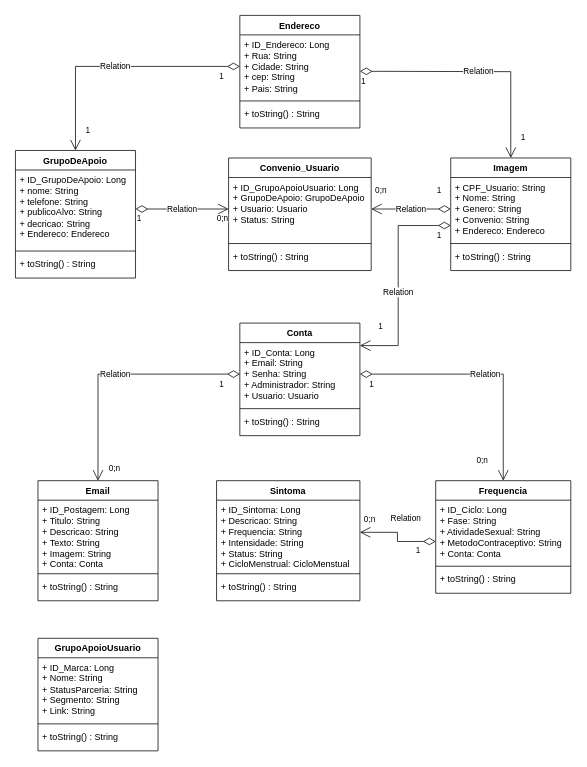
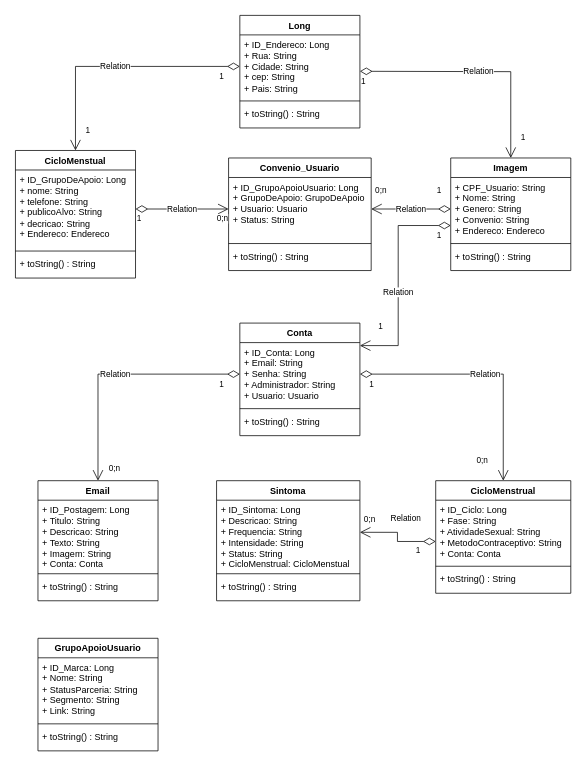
  <mxCell id="0" />
  <mxCell id="1" parent="0" />
- <mxCell id="2" value="Endereco" style="swimlane;fontStyle=1;align=center;verticalAlign=top;childLayout=stackLayout;horizontal=1;startSize=26;horizontalStack=0;resizeParent=1;resizeParentMax=0;resizeLast=0;collapsible=1;marginBottom=0;whiteSpace=wrap;html=1;" vertex="1" parent="1"><mxGeometry x="319" y="20" width="160" height="150" as="geometry" /></mxCell>
+ <mxCell id="2" value="Long" style="swimlane;fontStyle=1;align=center;verticalAlign=top;childLayout=stackLayout;horizontal=1;startSize=26;horizontalStack=0;resizeParent=1;resizeParentMax=0;resizeLast=0;collapsible=1;marginBottom=0;whiteSpace=wrap;html=1;" vertex="1" parent="1"><mxGeometry x="319" y="20" width="160" height="150" as="geometry" /></mxCell>
  <mxCell id="3" value="+ ID_Endereco: Long&lt;br&gt;+ Rua: String&lt;br&gt;+ Cidade: String&lt;br&gt;+ cep: String&lt;br&gt;+ Pais: String" style="text;strokeColor=none;fillColor=none;align=left;verticalAlign=top;spacingLeft=4;spacingRight=4;overflow=hidden;rotatable=0;points=[[0,0.5],[1,0.5]];portConstraint=eastwest;whiteSpace=wrap;html=1;" vertex="1" parent="2"><mxGeometry y="26" width="160" height="84" as="geometry" /></mxCell>
  <mxCell id="4" value="" style="line;strokeWidth=1;fillColor=none;align=left;verticalAlign=middle;spacingTop=-1;spacingLeft=3;spacingRight=3;rotatable=0;labelPosition=right;points=[];portConstraint=eastwest;strokeColor=inherit;" vertex="1" parent="2"><mxGeometry y="110" width="160" height="8" as="geometry" /></mxCell>
  <mxCell id="5" value="+ toString() : String" style="text;strokeColor=none;fillColor=none;align=left;verticalAlign=top;spacingLeft=4;spacingRight=4;overflow=hidden;rotatable=0;points=[[0,0.5],[1,0.5]];portConstraint=eastwest;whiteSpace=wrap;html=1;" vertex="1" parent="2"><mxGeometry y="118" width="160" height="32" as="geometry" /></mxCell>
- <mxCell id="6" value="GrupoDeApoio" style="swimlane;fontStyle=1;align=center;verticalAlign=top;childLayout=stackLayout;horizontal=1;startSize=26;horizontalStack=0;resizeParent=1;resizeParentMax=0;resizeLast=0;collapsible=1;marginBottom=0;whiteSpace=wrap;html=1;" vertex="1" parent="1"><mxGeometry x="20" y="200" width="160" height="170" as="geometry" /></mxCell>
+ <mxCell id="6" value="CicloMenstual" style="swimlane;fontStyle=1;align=center;verticalAlign=top;childLayout=stackLayout;horizontal=1;startSize=26;horizontalStack=0;resizeParent=1;resizeParentMax=0;resizeLast=0;collapsible=1;marginBottom=0;whiteSpace=wrap;html=1;" vertex="1" parent="1"><mxGeometry x="20" y="200" width="160" height="170" as="geometry" /></mxCell>
  <mxCell id="7" value="+ ID_GrupoDeApoio: Long&lt;br&gt;+ nome: String&lt;br&gt;+ telefone: String&lt;br&gt;+ publicoAlvo: String&lt;br&gt;+ decricao: String&lt;br&gt;+ Endereco: Endereco&amp;nbsp;" style="text;strokeColor=none;fillColor=none;align=left;verticalAlign=top;spacingLeft=4;spacingRight=4;overflow=hidden;rotatable=0;points=[[0,0.5],[1,0.5]];portConstraint=eastwest;whiteSpace=wrap;html=1;" vertex="1" parent="6"><mxGeometry y="26" width="160" height="104" as="geometry" /></mxCell>
  <mxCell id="8" value="" style="line;strokeWidth=1;fillColor=none;align=left;verticalAlign=middle;spacingTop=-1;spacingLeft=3;spacingRight=3;rotatable=0;labelPosition=right;points=[];portConstraint=eastwest;strokeColor=inherit;" vertex="1" parent="6"><mxGeometry y="130" width="160" height="8" as="geometry" /></mxCell>
  <mxCell id="9" value="+ toString() : String" style="text;strokeColor=none;fillColor=none;align=left;verticalAlign=top;spacingLeft=4;spacingRight=4;overflow=hidden;rotatable=0;points=[[0,0.5],[1,0.5]];portConstraint=eastwest;whiteSpace=wrap;html=1;" vertex="1" parent="6"><mxGeometry y="138" width="160" height="32" as="geometry" /></mxCell>
  <mxCell id="10" value="Convenio_Usuario" style="swimlane;fontStyle=1;align=center;verticalAlign=top;childLayout=stackLayout;horizontal=1;startSize=26;horizontalStack=0;resizeParent=1;resizeParentMax=0;resizeLast=0;collapsible=1;marginBottom=0;whiteSpace=wrap;html=1;" vertex="1" parent="1"><mxGeometry x="304" y="210" width="190" height="150" as="geometry" /></mxCell>
  <mxCell id="11" value="+ ID_GrupoApoioUsuario: Long&lt;br&gt;+ GrupoDeApoio: GrupoDeApoio&lt;br&gt;+ Usuario: Usuario&lt;br&gt;+ Status: String" style="text;strokeColor=none;fillColor=none;align=left;verticalAlign=top;spacingLeft=4;spacingRight=4;overflow=hidden;rotatable=0;points=[[0,0.5],[1,0.5]];portConstraint=eastwest;whiteSpace=wrap;html=1;" vertex="1" parent="10"><mxGeometry y="26" width="190" height="84" as="geometry" /></mxCell>
  <mxCell id="12" value="" style="line;strokeWidth=1;fillColor=none;align=left;verticalAlign=middle;spacingTop=-1;spacingLeft=3;spacingRight=3;rotatable=0;labelPosition=right;points=[];portConstraint=eastwest;strokeColor=inherit;" vertex="1" parent="10"><mxGeometry y="110" width="190" height="8" as="geometry" /></mxCell>
  <mxCell id="13" value="+ toString() : String" style="text;strokeColor=none;fillColor=none;align=left;verticalAlign=top;spacingLeft=4;spacingRight=4;overflow=hidden;rotatable=0;points=[[0,0.5],[1,0.5]];portConstraint=eastwest;whiteSpace=wrap;html=1;" vertex="1" parent="10"><mxGeometry y="118" width="190" height="32" as="geometry" /></mxCell>
  <mxCell id="14" value="Imagem" style="swimlane;fontStyle=1;align=center;verticalAlign=top;childLayout=stackLayout;horizontal=1;startSize=26;horizontalStack=0;resizeParent=1;resizeParentMax=0;resizeLast=0;collapsible=1;marginBottom=0;whiteSpace=wrap;html=1;" vertex="1" parent="1"><mxGeometry x="600" y="210" width="160" height="150" as="geometry" /></mxCell>
  <mxCell id="15" value="+ CPF_Usuario: String&lt;br&gt;+ Nome: String&lt;br&gt;+ Genero: String&lt;br&gt;+ Convenio: String&lt;br&gt;+ Endereco: Endereco" style="text;strokeColor=none;fillColor=none;align=left;verticalAlign=top;spacingLeft=4;spacingRight=4;overflow=hidden;rotatable=0;points=[[0,0.5],[1,0.5]];portConstraint=eastwest;whiteSpace=wrap;html=1;" vertex="1" parent="14"><mxGeometry y="26" width="160" height="84" as="geometry" /></mxCell>
  <mxCell id="16" value="" style="line;strokeWidth=1;fillColor=none;align=left;verticalAlign=middle;spacingTop=-1;spacingLeft=3;spacingRight=3;rotatable=0;labelPosition=right;points=[];portConstraint=eastwest;strokeColor=inherit;" vertex="1" parent="14"><mxGeometry y="110" width="160" height="8" as="geometry" /></mxCell>
  <mxCell id="17" value="+ toString() : String" style="text;strokeColor=none;fillColor=none;align=left;verticalAlign=top;spacingLeft=4;spacingRight=4;overflow=hidden;rotatable=0;points=[[0,0.5],[1,0.5]];portConstraint=eastwest;whiteSpace=wrap;html=1;" vertex="1" parent="14"><mxGeometry y="118" width="160" height="32" as="geometry" /></mxCell>
  <mxCell id="18" value="Conta" style="swimlane;fontStyle=1;align=center;verticalAlign=top;childLayout=stackLayout;horizontal=1;startSize=26;horizontalStack=0;resizeParent=1;resizeParentMax=0;resizeLast=0;collapsible=1;marginBottom=0;whiteSpace=wrap;html=1;" vertex="1" parent="1"><mxGeometry x="319" y="430" width="160" height="150" as="geometry" /></mxCell>
  <mxCell id="19" value="+ ID_Conta: Long&lt;br&gt;+ Email: String&lt;br&gt;+ Senha: String&lt;br&gt;+ Administrador: String&lt;br&gt;+ Usuario: Usuario" style="text;strokeColor=none;fillColor=none;align=left;verticalAlign=top;spacingLeft=4;spacingRight=4;overflow=hidden;rotatable=0;points=[[0,0.5],[1,0.5]];portConstraint=eastwest;whiteSpace=wrap;html=1;" vertex="1" parent="18"><mxGeometry y="26" width="160" height="84" as="geometry" /></mxCell>
  <mxCell id="20" value="" style="line;strokeWidth=1;fillColor=none;align=left;verticalAlign=middle;spacingTop=-1;spacingLeft=3;spacingRight=3;rotatable=0;labelPosition=right;points=[];portConstraint=eastwest;strokeColor=inherit;" vertex="1" parent="18"><mxGeometry y="110" width="160" height="8" as="geometry" /></mxCell>
  <mxCell id="21" value="+ toString() : String" style="text;strokeColor=none;fillColor=none;align=left;verticalAlign=top;spacingLeft=4;spacingRight=4;overflow=hidden;rotatable=0;points=[[0,0.5],[1,0.5]];portConstraint=eastwest;whiteSpace=wrap;html=1;" vertex="1" parent="18"><mxGeometry y="118" width="160" height="32" as="geometry" /></mxCell>
  <mxCell id="22" value="GrupoApoioUsuario" style="swimlane;fontStyle=1;align=center;verticalAlign=top;childLayout=stackLayout;horizontal=1;startSize=26;horizontalStack=0;resizeParent=1;resizeParentMax=0;resizeLast=0;collapsible=1;marginBottom=0;whiteSpace=wrap;html=1;" vertex="1" parent="1"><mxGeometry x="50" y="850" width="160" height="150" as="geometry" /></mxCell>
  <mxCell id="23" value="+ ID_Marca: Long&lt;br&gt;+ Nome: String&lt;br&gt;+ StatusParceria: String&lt;br&gt;+ Segmento: String&lt;br&gt;+ Link: String" style="text;strokeColor=none;fillColor=none;align=left;verticalAlign=top;spacingLeft=4;spacingRight=4;overflow=hidden;rotatable=0;points=[[0,0.5],[1,0.5]];portConstraint=eastwest;whiteSpace=wrap;html=1;" vertex="1" parent="22"><mxGeometry y="26" width="160" height="84" as="geometry" /></mxCell>
  <mxCell id="24" value="" style="line;strokeWidth=1;fillColor=none;align=left;verticalAlign=middle;spacingTop=-1;spacingLeft=3;spacingRight=3;rotatable=0;labelPosition=right;points=[];portConstraint=eastwest;strokeColor=inherit;" vertex="1" parent="22"><mxGeometry y="110" width="160" height="8" as="geometry" /></mxCell>
  <mxCell id="25" value="+ toString() : String" style="text;strokeColor=none;fillColor=none;align=left;verticalAlign=top;spacingLeft=4;spacingRight=4;overflow=hidden;rotatable=0;points=[[0,0.5],[1,0.5]];portConstraint=eastwest;whiteSpace=wrap;html=1;" vertex="1" parent="22"><mxGeometry y="118" width="160" height="32" as="geometry" /></mxCell>
  <mxCell id="26" value="Email" style="swimlane;fontStyle=1;align=center;verticalAlign=top;childLayout=stackLayout;horizontal=1;startSize=26;horizontalStack=0;resizeParent=1;resizeParentMax=0;resizeLast=0;collapsible=1;marginBottom=0;whiteSpace=wrap;html=1;" vertex="1" parent="1"><mxGeometry x="50" y="640" width="160" height="160" as="geometry" /></mxCell>
  <mxCell id="27" value="+ ID_Postagem: Long&lt;br&gt;+ Titulo: String&lt;br&gt;+ Descricao: String&lt;br&gt;+ Texto: String&lt;br&gt;+ Imagem: String&lt;br&gt;+ Conta: Conta" style="text;strokeColor=none;fillColor=none;align=left;verticalAlign=top;spacingLeft=4;spacingRight=4;overflow=hidden;rotatable=0;points=[[0,0.5],[1,0.5]];portConstraint=eastwest;whiteSpace=wrap;html=1;" vertex="1" parent="26"><mxGeometry y="26" width="160" height="94" as="geometry" /></mxCell>
  <mxCell id="28" value="" style="line;strokeWidth=1;fillColor=none;align=left;verticalAlign=middle;spacingTop=-1;spacingLeft=3;spacingRight=3;rotatable=0;labelPosition=right;points=[];portConstraint=eastwest;strokeColor=inherit;" vertex="1" parent="26"><mxGeometry y="120" width="160" height="8" as="geometry" /></mxCell>
  <mxCell id="29" value="+ toString() : String" style="text;strokeColor=none;fillColor=none;align=left;verticalAlign=top;spacingLeft=4;spacingRight=4;overflow=hidden;rotatable=0;points=[[0,0.5],[1,0.5]];portConstraint=eastwest;whiteSpace=wrap;html=1;" vertex="1" parent="26"><mxGeometry y="128" width="160" height="32" as="geometry" /></mxCell>
- <mxCell id="30" value="Frequencia" style="swimlane;fontStyle=1;align=center;verticalAlign=top;childLayout=stackLayout;horizontal=1;startSize=26;horizontalStack=0;resizeParent=1;resizeParentMax=0;resizeLast=0;collapsible=1;marginBottom=0;whiteSpace=wrap;html=1;" vertex="1" parent="1"><mxGeometry x="580" y="640" width="180" height="150" as="geometry" /></mxCell>
+ <mxCell id="30" value="CicloMenstrual" style="swimlane;fontStyle=1;align=center;verticalAlign=top;childLayout=stackLayout;horizontal=1;startSize=26;horizontalStack=0;resizeParent=1;resizeParentMax=0;resizeLast=0;collapsible=1;marginBottom=0;whiteSpace=wrap;html=1;" vertex="1" parent="1"><mxGeometry x="580" y="640" width="180" height="150" as="geometry" /></mxCell>
  <mxCell id="31" value="+ ID_Ciclo: Long&lt;br&gt;+ Fase: String&lt;br&gt;+ AtividadeSexual: String&lt;br&gt;+ MetodoContraceptivo: String&lt;br&gt;+ Conta: Conta" style="text;strokeColor=none;fillColor=none;align=left;verticalAlign=top;spacingLeft=4;spacingRight=4;overflow=hidden;rotatable=0;points=[[0,0.5],[1,0.5]];portConstraint=eastwest;whiteSpace=wrap;html=1;" vertex="1" parent="30"><mxGeometry y="26" width="180" height="84" as="geometry" /></mxCell>
  <mxCell id="32" value="" style="line;strokeWidth=1;fillColor=none;align=left;verticalAlign=middle;spacingTop=-1;spacingLeft=3;spacingRight=3;rotatable=0;labelPosition=right;points=[];portConstraint=eastwest;strokeColor=inherit;" vertex="1" parent="30"><mxGeometry y="110" width="180" height="8" as="geometry" /></mxCell>
  <mxCell id="33" value="+ toString() : String" style="text;strokeColor=none;fillColor=none;align=left;verticalAlign=top;spacingLeft=4;spacingRight=4;overflow=hidden;rotatable=0;points=[[0,0.5],[1,0.5]];portConstraint=eastwest;whiteSpace=wrap;html=1;" vertex="1" parent="30"><mxGeometry y="118" width="180" height="32" as="geometry" /></mxCell>
  <mxCell id="34" value="Sintoma&lt;br&gt;" style="swimlane;fontStyle=1;align=center;verticalAlign=top;childLayout=stackLayout;horizontal=1;startSize=26;horizontalStack=0;resizeParent=1;resizeParentMax=0;resizeLast=0;collapsible=1;marginBottom=0;whiteSpace=wrap;html=1;" vertex="1" parent="1"><mxGeometry x="288" y="640" width="191" height="160" as="geometry" /></mxCell>
  <mxCell id="35" value="+ ID_Sintoma: Long&lt;br&gt;+ Descricao: String&lt;br&gt;+ Frequencia: String&lt;br&gt;+ Intensidade: String&lt;br&gt;+ Status: String&lt;br&gt;+ CicloMenstrual: CicloMenstual" style="text;strokeColor=none;fillColor=none;align=left;verticalAlign=top;spacingLeft=4;spacingRight=4;overflow=hidden;rotatable=0;points=[[0,0.5],[1,0.5]];portConstraint=eastwest;whiteSpace=wrap;html=1;" vertex="1" parent="34"><mxGeometry y="26" width="191" height="94" as="geometry" /></mxCell>
  <mxCell id="36" value="" style="line;strokeWidth=1;fillColor=none;align=left;verticalAlign=middle;spacingTop=-1;spacingLeft=3;spacingRight=3;rotatable=0;labelPosition=right;points=[];portConstraint=eastwest;strokeColor=inherit;" vertex="1" parent="34"><mxGeometry y="120" width="191" height="8" as="geometry" /></mxCell>
  <mxCell id="37" value="+ toString() : String" style="text;strokeColor=none;fillColor=none;align=left;verticalAlign=top;spacingLeft=4;spacingRight=4;overflow=hidden;rotatable=0;points=[[0,0.5],[1,0.5]];portConstraint=eastwest;whiteSpace=wrap;html=1;" vertex="1" parent="34"><mxGeometry y="128" width="191" height="32" as="geometry" /></mxCell>
  <mxCell id="38" value="Relation" style="endArrow=open;html=1;endSize=12;startArrow=diamondThin;startSize=14;startFill=0;edgeStyle=orthogonalEdgeStyle;rounded=0;" edge="1" parent="1" source="7" target="11"><mxGeometry relative="1" as="geometry"><mxPoint x="190" y="280" as="sourcePoint" /><mxPoint x="350" y="280" as="targetPoint" /></mxGeometry></mxCell>
  <mxCell id="39" value="1" style="edgeLabel;resizable=0;html=1;align=left;verticalAlign=top;" connectable="0" vertex="1" parent="38"><mxGeometry x="-1" relative="1" as="geometry" /></mxCell>
  <mxCell id="40" value="0;n" style="edgeLabel;resizable=0;html=1;align=right;verticalAlign=top;" connectable="0" vertex="1" parent="38"><mxGeometry x="1" relative="1" as="geometry" /></mxCell>
  <mxCell id="41" value="Relation" style="endArrow=open;html=1;endSize=12;startArrow=diamondThin;startSize=14;startFill=0;edgeStyle=orthogonalEdgeStyle;rounded=0;" edge="1" parent="1" source="15" target="11"><mxGeometry relative="1" as="geometry"><mxPoint x="540" y="120" as="sourcePoint" /><mxPoint x="679" y="120" as="targetPoint" /></mxGeometry></mxCell>
  <mxCell id="42" value="1" style="edgeLabel;resizable=0;html=1;align=left;verticalAlign=top;" connectable="0" vertex="1" parent="41"><mxGeometry x="-1" relative="1" as="geometry"><mxPoint x="-20" y="-38" as="offset" /></mxGeometry></mxCell>
  <mxCell id="43" value="0;n" style="edgeLabel;resizable=0;html=1;align=right;verticalAlign=top;" connectable="0" vertex="1" parent="41"><mxGeometry x="1" relative="1" as="geometry"><mxPoint x="21" y="-38" as="offset" /></mxGeometry></mxCell>
  <mxCell id="44" value="Relation" style="endArrow=open;html=1;endSize=12;startArrow=diamondThin;startSize=14;startFill=0;edgeStyle=orthogonalEdgeStyle;rounded=0;entryX=0.5;entryY=0;entryDx=0;entryDy=0;" edge="1" parent="1" target="14"><mxGeometry relative="1" as="geometry"><mxPoint x="479" y="94.5" as="sourcePoint" /><mxPoint x="639" y="94.5" as="targetPoint" /></mxGeometry></mxCell>
  <mxCell id="45" value="1" style="edgeLabel;resizable=0;html=1;align=left;verticalAlign=top;" connectable="0" vertex="1" parent="44"><mxGeometry x="-1" relative="1" as="geometry" /></mxCell>
  <mxCell id="46" value="1" style="edgeLabel;resizable=0;html=1;align=right;verticalAlign=top;" connectable="0" vertex="1" parent="44"><mxGeometry x="1" relative="1" as="geometry"><mxPoint x="20" y="-40" as="offset" /></mxGeometry></mxCell>
  <mxCell id="47" value="Relation" style="endArrow=open;html=1;endSize=12;startArrow=diamondThin;startSize=14;startFill=0;edgeStyle=orthogonalEdgeStyle;rounded=0;entryX=0.5;entryY=0;entryDx=0;entryDy=0;" edge="1" parent="1" source="3" target="6"><mxGeometry relative="1" as="geometry"><mxPoint x="120" y="90" as="sourcePoint" /><mxPoint x="280" y="90" as="targetPoint" /></mxGeometry></mxCell>
  <mxCell id="48" value="1" style="edgeLabel;resizable=0;html=1;align=left;verticalAlign=top;" connectable="0" vertex="1" parent="47"><mxGeometry x="-1" relative="1" as="geometry"><mxPoint x="-29" as="offset" /></mxGeometry></mxCell>
  <mxCell id="49" value="1" style="edgeLabel;resizable=0;html=1;align=right;verticalAlign=top;" connectable="0" vertex="1" parent="47"><mxGeometry x="1" relative="1" as="geometry"><mxPoint x="20" y="-40" as="offset" /></mxGeometry></mxCell>
  <mxCell id="50" value="Relation" style="endArrow=open;html=1;endSize=12;startArrow=diamondThin;startSize=14;startFill=0;edgeStyle=orthogonalEdgeStyle;rounded=0;" edge="1" parent="1" source="15" target="19"><mxGeometry x="0.132" relative="1" as="geometry"><mxPoint x="550" y="300" as="sourcePoint" /><mxPoint x="490" y="530.059" as="targetPoint" /><Array as="points"><mxPoint x="530" y="300" /><mxPoint x="530" y="460" /></Array><mxPoint as="offset" /></mxGeometry></mxCell>
  <mxCell id="51" value="1" style="edgeLabel;resizable=0;html=1;align=left;verticalAlign=top;" connectable="0" vertex="1" parent="50"><mxGeometry x="-1" relative="1" as="geometry"><mxPoint x="-20" as="offset" /></mxGeometry></mxCell>
  <mxCell id="52" value="1" style="edgeLabel;resizable=0;html=1;align=right;verticalAlign=top;" connectable="0" vertex="1" parent="50"><mxGeometry x="1" relative="1" as="geometry"><mxPoint x="31" y="-38" as="offset" /></mxGeometry></mxCell>
  <mxCell id="53" value="Relation" style="endArrow=open;html=1;endSize=12;startArrow=diamondThin;startSize=14;startFill=0;edgeStyle=orthogonalEdgeStyle;rounded=0;exitX=0;exitY=0.5;exitDx=0;exitDy=0;entryX=0.5;entryY=0;entryDx=0;entryDy=0;" edge="1" parent="1" source="19" target="26"><mxGeometry relative="1" as="geometry"><mxPoint x="20" y="500" as="sourcePoint" /><mxPoint x="180" y="500" as="targetPoint" /></mxGeometry></mxCell>
  <mxCell id="54" value="1" style="edgeLabel;resizable=0;html=1;align=left;verticalAlign=top;" connectable="0" vertex="1" parent="53"><mxGeometry x="-1" relative="1" as="geometry"><mxPoint x="-29" as="offset" /></mxGeometry></mxCell>
  <mxCell id="55" value="0;n" style="edgeLabel;resizable=0;html=1;align=right;verticalAlign=top;" connectable="0" vertex="1" parent="53"><mxGeometry x="1" relative="1" as="geometry"><mxPoint x="30" y="-30" as="offset" /></mxGeometry></mxCell>
  <mxCell id="56" value="Relation" style="endArrow=open;html=1;endSize=12;startArrow=diamondThin;startSize=14;startFill=0;edgeStyle=orthogonalEdgeStyle;rounded=0;exitX=1;exitY=0.5;exitDx=0;exitDy=0;" edge="1" parent="1" source="19" target="30"><mxGeometry relative="1" as="geometry"><mxPoint x="520" y="504.41" as="sourcePoint" /><mxPoint x="680" y="504.41" as="targetPoint" /></mxGeometry></mxCell>
  <mxCell id="57" value="1" style="edgeLabel;resizable=0;html=1;align=left;verticalAlign=top;" connectable="0" vertex="1" parent="56"><mxGeometry x="-1" relative="1" as="geometry"><mxPoint x="11" as="offset" /></mxGeometry></mxCell>
  <mxCell id="58" value="0;n" style="edgeLabel;resizable=0;html=1;align=right;verticalAlign=top;" connectable="0" vertex="1" parent="56"><mxGeometry x="1" relative="1" as="geometry"><mxPoint x="-20" y="-40" as="offset" /></mxGeometry></mxCell>
  <mxCell id="59" value="Relation" style="endArrow=open;html=1;endSize=12;startArrow=diamondThin;startSize=14;startFill=0;edgeStyle=orthogonalEdgeStyle;rounded=0;" edge="1" parent="1" source="31"><mxGeometry x="0.117" y="-22" relative="1" as="geometry"><mxPoint x="578.08" y="721.212" as="sourcePoint" /><mxPoint x="479" y="708.78" as="targetPoint" /><Array as="points"><mxPoint x="529" y="721" /><mxPoint x="529" y="709" /></Array><mxPoint x="11" y="3" as="offset" /></mxGeometry></mxCell>
  <mxCell id="60" value="1" style="edgeLabel;resizable=0;html=1;align=left;verticalAlign=top;" connectable="0" vertex="1" parent="59"><mxGeometry x="-1" relative="1" as="geometry"><mxPoint x="-28" y="-1" as="offset" /></mxGeometry></mxCell>
  <mxCell id="61" value="0;n" style="edgeLabel;resizable=0;html=1;align=right;verticalAlign=top;" connectable="0" vertex="1" parent="59"><mxGeometry x="1" relative="1" as="geometry"><mxPoint x="21" y="-30" as="offset" /></mxGeometry></mxCell>
